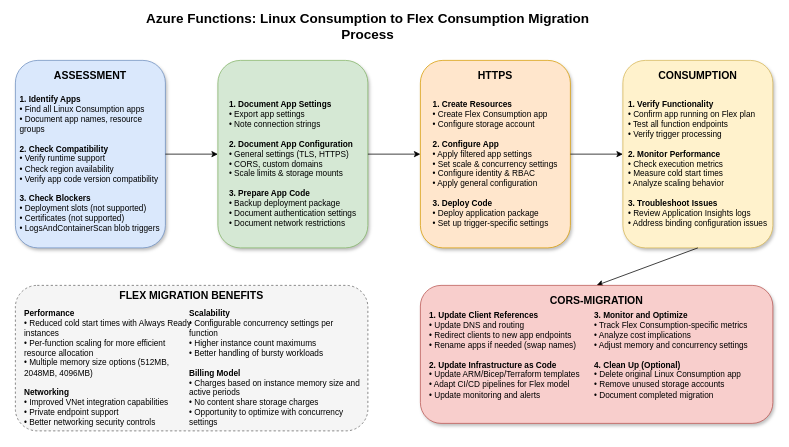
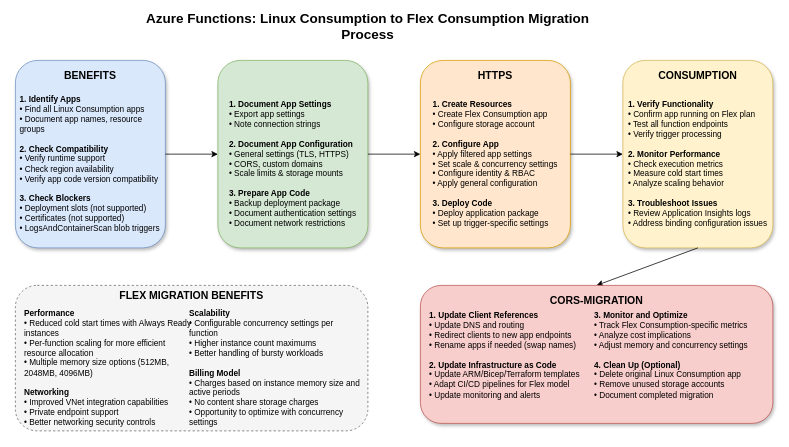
  <mxCell id="0" />
  <mxCell id="1" parent="0" />
  <mxCell id="2" value="Azure Functions: Linux Consumption to Flex Consumption Migration Process" style="text;html=1;strokeColor=none;fillColor=none;align=center;verticalAlign=middle;whiteSpace=wrap;rounded=0;fontSize=18;fontStyle=1" parent="1" vertex="1"><mxGeometry x="190" y="20" width="600" height="30" as="geometry" /></mxCell>
  <mxCell id="3" value="" style="rounded=1;whiteSpace=wrap;html=1;fillColor=#dae8fc;strokeColor=#6c8ebf;shadow=1;" parent="1" vertex="1"><mxGeometry x="20" y="80" width="200" height="250" as="geometry" /></mxCell>
- <mxCell id="4" value="ASSESSMENT" style="text;html=1;strokeColor=none;fillColor=none;align=center;verticalAlign=middle;whiteSpace=wrap;rounded=0;fontSize=14;fontStyle=1" parent="1" vertex="1"><mxGeometry x="20" y="90" width="200" height="20" as="geometry" /></mxCell>
+ <mxCell id="4" value="BENEFITS" style="text;html=1;strokeColor=none;fillColor=none;align=center;verticalAlign=middle;whiteSpace=wrap;rounded=0;fontSize=14;fontStyle=1" parent="1" vertex="1"><mxGeometry x="20" y="90" width="200" height="20" as="geometry" /></mxCell>
  <mxCell id="5" value="&lt;div style=&quot;text-align: left&quot;&gt;&lt;span style=&quot;background-color: initial;&quot;&gt;&lt;b&gt;1. Identify Apps&lt;/b&gt;&lt;/span&gt;&lt;/div&gt;&lt;div style=&quot;text-align: left&quot;&gt;• Find all Linux Consumption apps&lt;/div&gt;&lt;div style=&quot;text-align: left&quot;&gt;• Document app names, resource groups&lt;/div&gt;&lt;div style=&quot;text-align: left&quot;&gt;&lt;br&gt;&lt;/div&gt;&lt;div style=&quot;text-align: left&quot;&gt;&lt;b&gt;2. Check Compatibility&lt;/b&gt;&lt;/div&gt;&lt;div style=&quot;text-align: left&quot;&gt;• Verify runtime support&lt;/div&gt;&lt;div style=&quot;text-align: left&quot;&gt;• Check region availability&lt;/div&gt;&lt;div style=&quot;text-align: left&quot;&gt;• Verify app code version compatibility&lt;/div&gt;&lt;div style=&quot;text-align: left&quot;&gt;&lt;br&gt;&lt;/div&gt;&lt;div style=&quot;text-align: left&quot;&gt;&lt;b&gt;3. Check Blockers&lt;/b&gt;&lt;/div&gt;&lt;div style=&quot;text-align: left&quot;&gt;• Deployment slots (not supported)&lt;/div&gt;&lt;div style=&quot;text-align: left&quot;&gt;• Certificates (not supported)&lt;/div&gt;&lt;div style=&quot;text-align: left&quot;&gt;• LogsAndContainerScan blob triggers&lt;/div&gt;" style="text;html=1;strokeColor=none;fillColor=none;align=center;verticalAlign=middle;whiteSpace=wrap;rounded=0;fontSize=11;" parent="1" vertex="1"><mxGeometry x="25" y="115" width="190" height="205" as="geometry" /></mxCell>
  <mxCell id="6" value="" style="endArrow=classic;html=1;rounded=0;exitX=1;exitY=0.5;exitDx=0;exitDy=0;entryX=0;entryY=0.5;entryDx=0;entryDy=0;" parent="1" source="3" target="7" edge="1"><mxGeometry width="50" height="50" relative="1" as="geometry"><mxPoint x="230" y="205" as="sourcePoint" /><mxPoint x="280" y="205" as="targetPoint" /></mxGeometry></mxCell>
  <mxCell id="7" value="" style="rounded=1;whiteSpace=wrap;html=1;fillColor=#d5e8d4;strokeColor=#82b366;shadow=1;" parent="1" vertex="1"><mxGeometry x="290" y="80" width="200" height="250" as="geometry" /></mxCell>
  <mxCell id="8" value="&lt;div style=&quot;text-align: left&quot;&gt;&lt;b&gt;1. Document App Settings&lt;/b&gt;&lt;/div&gt;&lt;div style=&quot;text-align: left&quot;&gt;• Export app settings&lt;/div&gt;&lt;div style=&quot;text-align: left&quot;&gt;• Note connection strings&lt;/div&gt;&lt;div style=&quot;text-align: left&quot;&gt;&lt;br&gt;&lt;/div&gt;&lt;div style=&quot;text-align: left&quot;&gt;&lt;b&gt;2. Document App Configuration&lt;/b&gt;&lt;/div&gt;&lt;div style=&quot;text-align: left&quot;&gt;• General settings (TLS, HTTPS)&lt;/div&gt;&lt;div style=&quot;text-align: left&quot;&gt;• CORS, custom domains&lt;/div&gt;&lt;div style=&quot;text-align: left&quot;&gt;• Scale limits &amp; storage mounts&lt;/div&gt;&lt;div style=&quot;text-align: left&quot;&gt;&lt;br&gt;&lt;/div&gt;&lt;div style=&quot;text-align: left&quot;&gt;&lt;b&gt;3. Prepare App Code&lt;/b&gt;&lt;/div&gt;&lt;div style=&quot;text-align: left&quot;&gt;• Backup deployment package&lt;/div&gt;&lt;div style=&quot;text-align: left&quot;&gt;• Document authentication settings&lt;/div&gt;&lt;div style=&quot;text-align: left&quot;&gt;• Document network restrictions&lt;/div&gt;" style="text;html=1;strokeColor=none;fillColor=none;align=center;verticalAlign=middle;whiteSpace=wrap;rounded=0;fontSize=11;" parent="1" vertex="1"><mxGeometry x="295" y="115" width="190" height="205" as="geometry" /></mxCell>
  <mxCell id="9" value="" style="endArrow=classic;html=1;rounded=0;exitX=1;exitY=0.5;exitDx=0;exitDy=0;entryX=0;entryY=0.5;entryDx=0;entryDy=0;" parent="1" source="7" target="10" edge="1"><mxGeometry width="50" height="50" relative="1" as="geometry"><mxPoint x="500" y="205" as="sourcePoint" /><mxPoint x="550" y="205" as="targetPoint" /></mxGeometry></mxCell>
  <mxCell id="10" value="" style="rounded=1;whiteSpace=wrap;html=1;fillColor=#ffe6cc;strokeColor=#d79b00;shadow=1;" parent="1" vertex="1"><mxGeometry x="560" y="80" width="200" height="250" as="geometry" /></mxCell>
  <mxCell id="11" value="HTTPS" style="text;html=1;strokeColor=none;fillColor=none;align=center;verticalAlign=middle;whiteSpace=wrap;rounded=0;fontSize=14;fontStyle=1" parent="1" vertex="1"><mxGeometry x="560" y="90" width="200" height="20" as="geometry" /></mxCell>
  <mxCell id="12" value="&lt;div style=&quot;text-align: left&quot;&gt;&lt;b&gt;1. Create Resources&lt;/b&gt;&lt;/div&gt;&lt;div style=&quot;text-align: left&quot;&gt;• Create Flex Consumption app&lt;/div&gt;&lt;div style=&quot;text-align: left&quot;&gt;• Configure storage account&lt;/div&gt;&lt;div style=&quot;text-align: left&quot;&gt;&lt;br&gt;&lt;/div&gt;&lt;div style=&quot;text-align: left&quot;&gt;&lt;b&gt;2. Configure App&lt;/b&gt;&lt;/div&gt;&lt;div style=&quot;text-align: left&quot;&gt;• Apply filtered app settings&lt;/div&gt;&lt;div style=&quot;text-align: left&quot;&gt;• Set scale &amp; concurrency settings&lt;/div&gt;&lt;div style=&quot;text-align: left&quot;&gt;• Configure identity &amp; RBAC&lt;/div&gt;&lt;div style=&quot;text-align: left&quot;&gt;• Apply general configuration&lt;/div&gt;&lt;div style=&quot;text-align: left&quot;&gt;&lt;br&gt;&lt;/div&gt;&lt;div style=&quot;text-align: left&quot;&gt;&lt;b&gt;3. Deploy Code&lt;/b&gt;&lt;/div&gt;&lt;div style=&quot;text-align: left&quot;&gt;• Deploy application package&lt;/div&gt;&lt;div style=&quot;text-align: left&quot;&gt;• Set up trigger-specific settings&lt;/div&gt;" style="text;html=1;strokeColor=none;fillColor=none;align=center;verticalAlign=middle;whiteSpace=wrap;rounded=0;fontSize=11;" parent="1" vertex="1"><mxGeometry x="565" y="115" width="190" height="205" as="geometry" /></mxCell>
  <mxCell id="13" value="" style="endArrow=classic;html=1;rounded=0;exitX=1;exitY=0.5;exitDx=0;exitDy=0;entryX=0;entryY=0.5;entryDx=0;entryDy=0;" parent="1" source="10" target="14" edge="1"><mxGeometry width="50" height="50" relative="1" as="geometry"><mxPoint x="770" y="205" as="sourcePoint" /><mxPoint x="820" y="205" as="targetPoint" /></mxGeometry></mxCell>
  <mxCell id="14" value="" style="rounded=1;whiteSpace=wrap;html=1;fillColor=#fff2cc;strokeColor=#d6b656;shadow=1;" parent="1" vertex="1"><mxGeometry x="830" y="80" width="200" height="250" as="geometry" /></mxCell>
  <mxCell id="15" value="CONSUMPTION" style="text;html=1;strokeColor=none;fillColor=none;align=center;verticalAlign=middle;whiteSpace=wrap;rounded=0;fontSize=14;fontStyle=1" parent="1" vertex="1"><mxGeometry x="830" y="90" width="200" height="20" as="geometry" /></mxCell>
  <mxCell id="16" value="&lt;div style=&quot;text-align: left&quot;&gt;&lt;b&gt;1. Verify Functionality&lt;/b&gt;&lt;/div&gt;&lt;div style=&quot;text-align: left&quot;&gt;• Confirm app running on Flex plan&lt;/div&gt;&lt;div style=&quot;text-align: left&quot;&gt;• Test all function endpoints&lt;/div&gt;&lt;div style=&quot;text-align: left&quot;&gt;• Verify trigger processing&lt;/div&gt;&lt;div style=&quot;text-align: left&quot;&gt;&lt;br&gt;&lt;/div&gt;&lt;div style=&quot;text-align: left&quot;&gt;&lt;b&gt;2. Monitor Performance&lt;/b&gt;&lt;/div&gt;&lt;div style=&quot;text-align: left&quot;&gt;• Check execution metrics&lt;/div&gt;&lt;div style=&quot;text-align: left&quot;&gt;• Measure cold start times&lt;/div&gt;&lt;div style=&quot;text-align: left&quot;&gt;• Analyze scaling behavior&lt;/div&gt;&lt;div style=&quot;text-align: left&quot;&gt;&lt;br&gt;&lt;/div&gt;&lt;div style=&quot;text-align: left&quot;&gt;&lt;b&gt;3. Troubleshoot Issues&lt;/b&gt;&lt;/div&gt;&lt;div style=&quot;text-align: left&quot;&gt;• Review Application Insights logs&lt;/div&gt;&lt;div style=&quot;text-align: left&quot;&gt;• Address binding configuration issues&lt;/div&gt;" style="text;html=1;strokeColor=none;fillColor=none;align=center;verticalAlign=middle;whiteSpace=wrap;rounded=0;fontSize=11;" parent="1" vertex="1"><mxGeometry x="835" y="115" width="190" height="205" as="geometry" /></mxCell>
  <mxCell id="17" value="" style="endArrow=classic;html=1;rounded=0;exitX=0.5;exitY=1;exitDx=0;exitDy=0;entryX=0.5;entryY=0;entryDx=0;entryDy=0;" parent="1" source="14" target="18" edge="1"><mxGeometry width="50" height="50" relative="1" as="geometry"><mxPoint x="930" y="340" as="sourcePoint" /><mxPoint x="930" y="380" as="targetPoint" /></mxGeometry></mxCell>
  <mxCell id="18" value="" style="rounded=1;whiteSpace=wrap;html=1;fillColor=#f8cecc;strokeColor=#b85450;shadow=1;" parent="1" vertex="1"><mxGeometry x="560" y="380" width="470" height="184" as="geometry" /></mxCell>
  <mxCell id="19" value="CORS-MIGRATION" style="text;html=1;strokeColor=none;fillColor=none;align=center;verticalAlign=middle;whiteSpace=wrap;rounded=0;fontSize=14;fontStyle=1" parent="1" vertex="1"><mxGeometry x="560" y="390" width="470" height="20" as="geometry" /></mxCell>
  <mxCell id="20" value="&lt;div style=&quot;text-align: left&quot;&gt;&lt;b&gt;1. Update Client References&lt;/b&gt;&lt;/div&gt;&lt;div style=&quot;text-align: left&quot;&gt;• Update DNS and routing&lt;/div&gt;&lt;div style=&quot;text-align: left&quot;&gt;• Redirect clients to new app endpoints&lt;/div&gt;&lt;div style=&quot;text-align: left&quot;&gt;• Rename apps if needed (swap names)&lt;/div&gt;&lt;div style=&quot;text-align: left&quot;&gt;&lt;br&gt;&lt;/div&gt;&lt;div style=&quot;text-align: left&quot;&gt;&lt;b&gt;2. Update Infrastructure as Code&lt;/b&gt;&lt;/div&gt;&lt;div style=&quot;text-align: left&quot;&gt;• Update ARM/Bicep/Terraform templates&lt;/div&gt;&lt;div style=&quot;text-align: left&quot;&gt;• Adapt CI/CD pipelines for Flex model&lt;/div&gt;&lt;div style=&quot;text-align: left&quot;&gt;• Update monitoring and alerts&lt;/div&gt;" style="text;html=1;strokeColor=none;fillColor=none;align=left;verticalAlign=middle;whiteSpace=wrap;rounded=0;fontSize=11;" parent="1" vertex="1"><mxGeometry x="570" y="415" width="230" height="115" as="geometry" /></mxCell>
  <mxCell id="21" value="&lt;div style=&quot;text-align: left&quot;&gt;&lt;b&gt;3. Monitor and Optimize&lt;/b&gt;&lt;/div&gt;&lt;div style=&quot;text-align: left&quot;&gt;• Track Flex Consumption-specific metrics&lt;/div&gt;&lt;div style=&quot;text-align: left&quot;&gt;• Analyze cost implications&lt;/div&gt;&lt;div style=&quot;text-align: left&quot;&gt;• Adjust memory and concurrency settings&lt;/div&gt;&lt;div style=&quot;text-align: left&quot;&gt;&lt;br&gt;&lt;/div&gt;&lt;div style=&quot;text-align: left&quot;&gt;&lt;b&gt;4. Clean Up (Optional)&lt;/b&gt;&lt;/div&gt;&lt;div style=&quot;text-align: left&quot;&gt;• Delete original Linux Consumption app&lt;/div&gt;&lt;div style=&quot;text-align: left&quot;&gt;• Remove unused storage accounts&lt;/div&gt;&lt;div style=&quot;text-align: left&quot;&gt;• Document completed migration&lt;/div&gt;" style="text;html=1;strokeColor=none;fillColor=none;align=left;verticalAlign=middle;whiteSpace=wrap;rounded=0;fontSize=11;" parent="1" vertex="1"><mxGeometry x="790" y="415" width="230" height="115" as="geometry" /></mxCell>
  <mxCell id="22" value="" style="rounded=1;whiteSpace=wrap;html=1;fillColor=#f5f5f5;strokeColor=#666666;fontColor=#333333;dashed=1;" parent="1" vertex="1"><mxGeometry x="20" y="380" width="470" height="194" as="geometry" /></mxCell>
  <mxCell id="23" value="FLEX MIGRATION BENEFITS" style="text;html=1;strokeColor=none;fillColor=none;align=center;verticalAlign=middle;whiteSpace=wrap;rounded=0;fontSize=14;fontStyle=1" parent="1" vertex="1"><mxGeometry x="20" y="383" width="470" height="20" as="geometry" /></mxCell>
  <mxCell id="24" value="&lt;div style=&quot;text-align: left&quot;&gt;&lt;b&gt;Performance&lt;/b&gt;&lt;/div&gt;&lt;div style=&quot;text-align: left&quot;&gt;• Reduced cold start times with Always Ready instances&lt;/div&gt;&lt;div style=&quot;text-align: left&quot;&gt;• Per-function scaling for more efficient resource allocation&lt;/div&gt;&lt;div style=&quot;text-align: left&quot;&gt;• Multiple memory size options (512MB, 2048MB, 4096MB)&lt;/div&gt;&lt;div style=&quot;text-align: left&quot;&gt;&lt;br&gt;&lt;/div&gt;&lt;div style=&quot;text-align: left&quot;&gt;&lt;b&gt;Networking&lt;/b&gt;&lt;/div&gt;&lt;div style=&quot;text-align: left&quot;&gt;• Improved VNet integration capabilities&lt;/div&gt;&lt;div style=&quot;text-align: left&quot;&gt;• Private endpoint support&lt;/div&gt;&lt;div style=&quot;text-align: left&quot;&gt;• Better networking security controls&lt;/div&gt;" style="text;html=1;strokeColor=none;fillColor=none;align=left;verticalAlign=middle;whiteSpace=wrap;rounded=0;fontSize=11;" parent="1" vertex="1"><mxGeometry x="30" y="432" width="230" height="115" as="geometry" /></mxCell>
  <mxCell id="25" value="&lt;div style=&quot;text-align: left&quot;&gt;&lt;b&gt;Scalability&lt;/b&gt;&lt;/div&gt;&lt;div style=&quot;text-align: left&quot;&gt;• Configurable concurrency settings per function&lt;/div&gt;&lt;div style=&quot;text-align: left&quot;&gt;• Higher instance count maximums&lt;/div&gt;&lt;div style=&quot;text-align: left&quot;&gt;• Better handling of bursty workloads&lt;/div&gt;&lt;div style=&quot;text-align: left&quot;&gt;&lt;br&gt;&lt;/div&gt;&lt;div style=&quot;text-align: left&quot;&gt;&lt;b&gt;Billing Model&lt;/b&gt;&lt;/div&gt;&lt;div style=&quot;text-align: left&quot;&gt;• Charges based on instance memory size and active periods&lt;/div&gt;&lt;div style=&quot;text-align: left&quot;&gt;• No content share storage charges&lt;/div&gt;&lt;div style=&quot;text-align: left&quot;&gt;• Opportunity to optimize with concurrency settings&lt;/div&gt;" style="text;html=1;strokeColor=none;fillColor=none;align=left;verticalAlign=middle;whiteSpace=wrap;rounded=0;fontSize=11;" parent="1" vertex="1"><mxGeometry x="250" y="432" width="230" height="115" as="geometry" /></mxCell>
